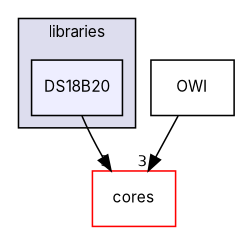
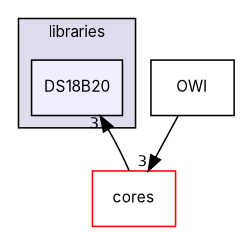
  digraph {
    compound=true
    fontname=Inter
    node [fontname=Inter fontsize=10 shape=box style=filled]
    edge [fontname=Inter headlabel=3 labeldistance=1.5 labelfontname=Helvetica labelfontsize=10]
    n1 [fillcolor="#eeeeff" label=DS18B20 pencolor=black]
    n2 [color=red fillcolor=white label=cores]
    n3 [label=OWI style=""]
    subgraph cluster_1 {
      bgcolor="#ddddee"
      fontsize=10
      label=libraries
      pencolor=black
      n1
    }
-   n1 -> n2
+   n2 -> n1
    n3 -> n2
  }
